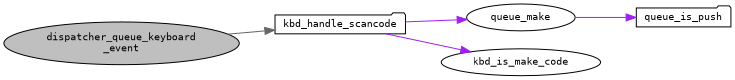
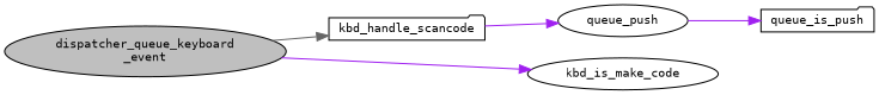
  digraph {
    fontname="DejaVu Sans Mono"
    rankdir=LR
    node [color=black fillcolor=white fontname="DejaVu Sans Mono" fontsize=10 shape=ellipse style=filled]
    edge [color=purple fontname="DejaVu Sans Mono" fontsize=10 labelfontname=Helvetica labelfontsize=10 style=solid]
    n1 [fillcolor=grey75 fontcolor=black height=0.2 label="dispatcher_queue_keyboard\l_event" width=0.4]
    n2 [height=0.2 label=kbd_handle_scancode shape=folder width=0.4]
-   n3 [height=0.2 label=queue_make width=0.4]
+   n3 [height=0.2 label=queue_push width=0.4]
    n4 [height=0.2 label=kbd_is_make_code width=0.4]
    n5 [height=0.2 label=queue_is_push shape=folder width=0.4]
    n1 -> n2 [color=gray40]
    n2 -> n3
-   n2 -> n4
+   n1 -> n4
    n3 -> n5
  }
